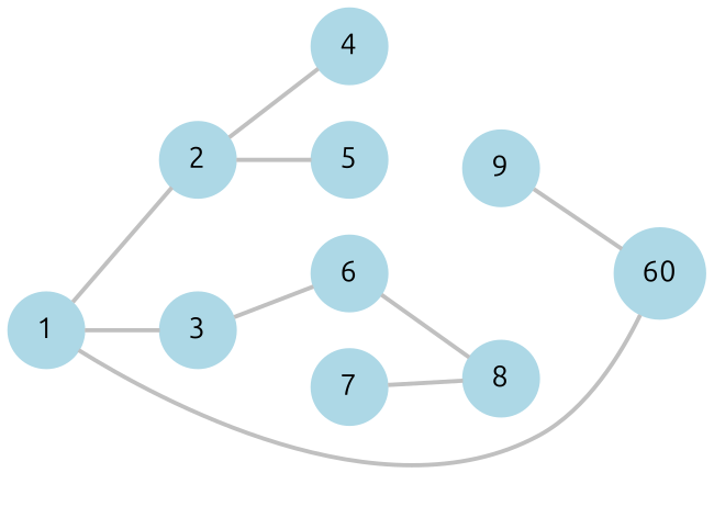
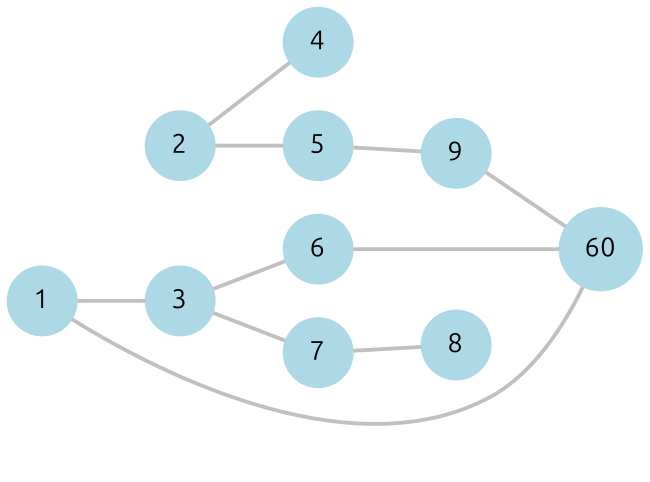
  graph {
    fontname=Ubuntu
    rankdir=LR
    node [color=lightblue fontname=Ubuntu shape=circle style=filled]
    edge [color=gray fontname=Ubuntu penwidth=2.0]
    1
    2
    3
    4
    5
    6
    7
    9
    n9 [label=60]
    8
-   1 -- 2
    1 -- 3
    2 -- 4
    2 -- 5
    3 -- 6
-   6 -- 8
+   3 -- 7
+   5 -- 9
+   6 -- n9
    7 -- 8
    9 -- n9
    n9 -- 1
  }
